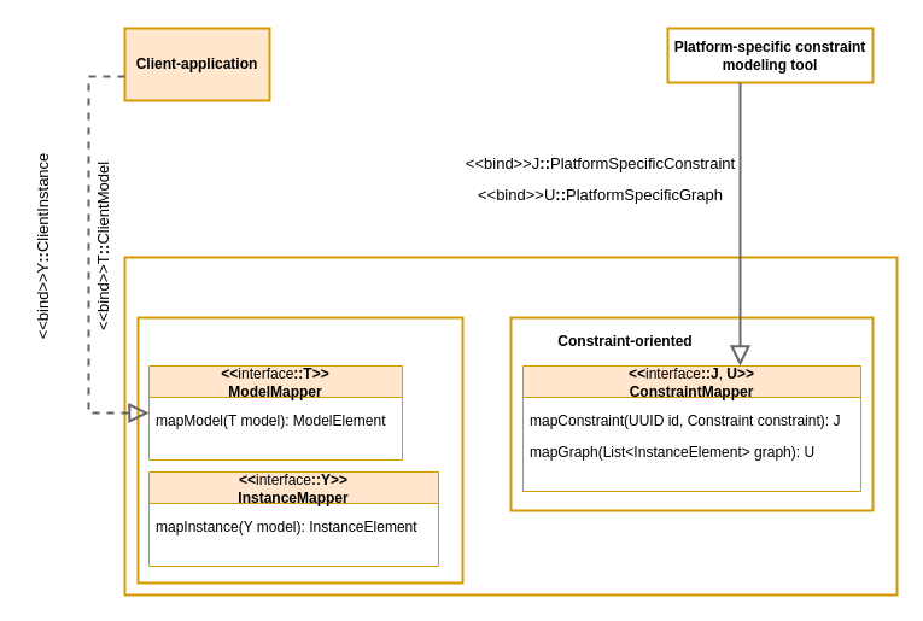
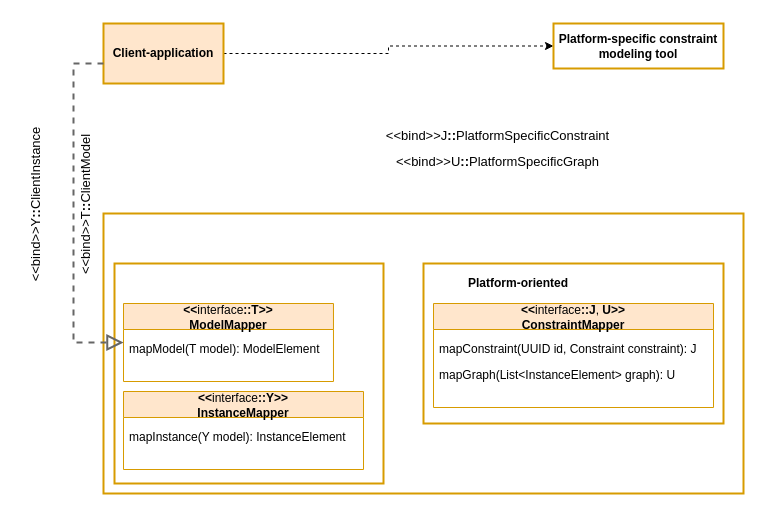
  <mxCell id="0" />
  <mxCell id="1" parent="0" />
  <mxCell id="2" value="" style="rounded=0;whiteSpace=wrap;html=1;strokeColor=#D79B00;strokeWidth=2;fontStyle=1" vertex="1" parent="1"><mxGeometry x="103" y="213" width="640" height="280" as="geometry" /></mxCell>
  <mxCell id="3" value="" style="rounded=0;whiteSpace=wrap;html=1;strokeWidth=2;strokeColor=#D79B00;fontStyle=1;container=0;" vertex="1" parent="1"><mxGeometry x="423" y="263" width="300" height="160" as="geometry" /></mxCell>
  <mxCell id="4" value="" style="rounded=0;whiteSpace=wrap;html=1;strokeWidth=2;strokeColor=#D79B00;fontStyle=1;container=0;" vertex="1" parent="1"><mxGeometry x="114" y="263" width="269" height="220" as="geometry" /></mxCell>
  <mxCell id="5" value="&lt;b&gt;&amp;lt;&amp;lt;&lt;/b&gt;interface&lt;b&gt;::T&lt;/b&gt;&lt;b style=&quot;background-color: initial;&quot;&gt;&amp;gt;&amp;gt;&lt;/b&gt;&lt;br&gt;&lt;b&gt;ModelMapper&lt;/b&gt;" style="swimlane;fontStyle=0;childLayout=stackLayout;horizontal=1;startSize=26;fillColor=#ffe6cc;horizontalStack=0;resizeParent=1;resizeParentMax=0;resizeLast=0;collapsible=1;marginBottom=0;whiteSpace=wrap;html=1;verticalAlign=middle;spacingTop=1;spacingBottom=0;spacing=2;spacingRight=0;flipH=0;flipV=0;direction=east;rotation=0;aspect=fixed;strokeColor=#d79b00;glass=0;rounded=0;shadow=0;" vertex="1" parent="1"><mxGeometry x="123" y="303" width="209.98" height="78" as="geometry" /></mxCell>
  <mxCell id="6" value="mapModel(T model): ModelElement" style="text;strokeColor=none;fillColor=none;align=left;verticalAlign=top;spacingLeft=4;spacingRight=4;overflow=hidden;rotatable=0;points=[[0,0.5],[1,0.5]];portConstraint=eastwest;whiteSpace=wrap;html=1;strokeWidth=3;spacing=2;spacingTop=6;" vertex="1" parent="5"><mxGeometry y="26" width="209.98" height="26" as="geometry" /></mxCell>
  <mxCell id="7" value="&amp;nbsp; &amp;nbsp;&amp;nbsp;" style="text;strokeColor=none;fillColor=none;align=left;verticalAlign=top;spacingLeft=4;spacingRight=4;overflow=hidden;rotatable=0;points=[[0,0.5],[1,0.5]];portConstraint=eastwest;whiteSpace=wrap;html=1;" vertex="1" parent="5"><mxGeometry y="52" width="209.98" height="26" as="geometry" /></mxCell>
  <mxCell id="8" value="&lt;b&gt;&amp;lt;&amp;lt;&lt;/b&gt;interface&lt;b&gt;::Y&lt;/b&gt;&lt;b style=&quot;background-color: initial;&quot;&gt;&amp;gt;&amp;gt;&lt;/b&gt;&lt;br&gt;&lt;b&gt;InstanceMapper&lt;/b&gt;" style="swimlane;fontStyle=0;childLayout=stackLayout;horizontal=1;startSize=26;fillColor=#ffe6cc;horizontalStack=0;resizeParent=1;resizeParentMax=0;resizeLast=0;collapsible=1;marginBottom=0;whiteSpace=wrap;html=1;verticalAlign=middle;spacingTop=1;spacingBottom=0;spacing=2;spacingRight=0;flipH=0;flipV=0;direction=east;rotation=0;aspect=fixed;strokeColor=#d79b00;glass=0;rounded=0;shadow=0;" vertex="1" parent="1"><mxGeometry x="123" y="391" width="240" height="78" as="geometry" /></mxCell>
  <mxCell id="9" value="mapInstance(Y model): InstanceElement" style="text;strokeColor=none;fillColor=none;align=left;verticalAlign=top;spacingLeft=4;spacingRight=4;overflow=hidden;rotatable=0;points=[[0,0.5],[1,0.5]];portConstraint=eastwest;whiteSpace=wrap;html=1;strokeWidth=3;spacing=2;spacingTop=6;" vertex="1" parent="8"><mxGeometry y="26" width="240" height="26" as="geometry" /></mxCell>
  <mxCell id="10" value="&amp;nbsp; &amp;nbsp;&amp;nbsp;" style="text;strokeColor=none;fillColor=none;align=left;verticalAlign=top;spacingLeft=4;spacingRight=4;overflow=hidden;rotatable=0;points=[[0,0.5],[1,0.5]];portConstraint=eastwest;whiteSpace=wrap;html=1;" vertex="1" parent="8"><mxGeometry y="52" width="240" height="26" as="geometry" /></mxCell>
  <mxCell id="11" value="&lt;b&gt;&amp;lt;&amp;lt;&lt;/b&gt;interface&lt;b&gt;::J&lt;/b&gt;, &lt;b&gt;U&lt;/b&gt;&lt;b style=&quot;background-color: initial;&quot;&gt;&amp;gt;&amp;gt;&lt;/b&gt;&lt;br&gt;&lt;b&gt;ConstraintMapper&lt;/b&gt;" style="swimlane;fontStyle=0;childLayout=stackLayout;horizontal=1;startSize=26;fillColor=#ffe6cc;horizontalStack=0;resizeParent=1;resizeParentMax=0;resizeLast=0;collapsible=1;marginBottom=0;whiteSpace=wrap;html=1;verticalAlign=middle;spacingTop=1;spacingBottom=0;spacing=2;spacingRight=0;flipH=0;flipV=0;direction=east;rotation=0;aspect=fixed;strokeColor=#d79b00;glass=0;rounded=0;shadow=0;" vertex="1" parent="1"><mxGeometry x="433" y="303" width="280" height="104" as="geometry" /></mxCell>
  <mxCell id="12" value="mapConstraint(UUID id, Constraint constraint): J" style="text;strokeColor=none;fillColor=none;align=left;verticalAlign=top;spacingLeft=4;spacingRight=4;overflow=hidden;rotatable=0;points=[[0,0.5],[1,0.5]];portConstraint=eastwest;whiteSpace=wrap;html=1;spacingTop=6;" vertex="1" parent="11"><mxGeometry y="26" width="280" height="26" as="geometry" /></mxCell>
  <mxCell id="13" value="mapGraph(List&amp;lt;InstanceElement&amp;gt; graph): U" style="text;strokeColor=none;fillColor=none;align=left;verticalAlign=top;spacingLeft=4;spacingRight=4;overflow=hidden;rotatable=0;points=[[0,0.5],[1,0.5]];portConstraint=eastwest;whiteSpace=wrap;html=1;spacingTop=6;" vertex="1" parent="11"><mxGeometry y="52" width="280" height="26" as="geometry" /></mxCell>
  <mxCell id="14" style="text;strokeColor=none;fillColor=none;align=left;verticalAlign=top;spacingLeft=4;spacingRight=4;overflow=hidden;rotatable=0;points=[[0,0.5],[1,0.5]];portConstraint=eastwest;whiteSpace=wrap;html=1;" vertex="1" parent="11"><mxGeometry y="78" width="280" height="26" as="geometry" /></mxCell>
- <mxCell id="15" value="Constraint-oriented" style="text;html=1;strokeColor=none;fillColor=none;align=center;verticalAlign=middle;whiteSpace=wrap;rounded=0;fontStyle=1;container=0;" vertex="1" parent="1"><mxGeometry x="433" y="268" width="170" height="30" as="geometry" /></mxCell>
+ <mxCell id="15" value="Platform-oriented" style="text;html=1;strokeColor=none;fillColor=none;align=center;verticalAlign=middle;whiteSpace=wrap;rounded=0;fontStyle=1;container=0;" vertex="1" parent="1"><mxGeometry x="433" y="268" width="170" height="30" as="geometry" /></mxCell>
+ <mxCell id="16" style="edgeStyle=orthogonalEdgeStyle;rounded=0;orthogonalLoop=1;jettySize=auto;html=1;exitX=1;exitY=0.5;exitDx=0;exitDy=0;entryX=0;entryY=0.5;entryDx=0;entryDy=0;dashed=1;" edge="1" parent="1" source="17" target="21"><mxGeometry relative="1" as="geometry" /></mxCell>
  <mxCell id="17" value="&lt;b&gt;Client-application&lt;/b&gt;" style="rounded=0;whiteSpace=wrap;html=1;strokeColor=#D79B00;strokeWidth=2;fillColor=#ffe6cc;" vertex="1" parent="1"><mxGeometry x="103" y="23" width="120" height="60" as="geometry" /></mxCell>
  <mxCell id="18" style="edgeStyle=orthogonalEdgeStyle;rounded=0;orthogonalLoop=1;jettySize=auto;html=1;endSize=12;endArrow=block;endFill=0;strokeWidth=2;fillColor=#f5f5f5;strokeColor=#666666;dashed=1;" edge="1" parent="1" source="17" target="5"><mxGeometry relative="1" as="geometry"><Array as="points"><mxPoint x="73" y="63" /><mxPoint x="73" y="342" /></Array></mxGeometry></mxCell>
  <mxCell id="19" value="&lt;p style=&quot;line-height: 100%; font-size: 13px;&quot;&gt;&amp;lt;&amp;lt;bind&amp;gt;&amp;gt;T&lt;b&gt;::&lt;/b&gt;ClientModel&lt;/p&gt;" style="text;html=1;strokeColor=none;fillColor=none;align=center;verticalAlign=middle;rounded=0;rotation=0;fontStyle=0;spacing=0;whiteSpace=wrap;labelBackgroundColor=none;fontColor=#000000;horizontal=0;fontSize=13;" vertex="1" parent="1"><mxGeometry x="70" y="124" width="30" height="160" as="geometry" /></mxCell>
  <mxCell id="20" value="&lt;p style=&quot;line-height: 100%; font-size: 13px;&quot;&gt;&amp;lt;&amp;lt;bind&amp;gt;&amp;gt;Y&lt;b&gt;::&lt;/b&gt;ClientInstance&lt;/p&gt;" style="text;html=1;strokeColor=none;fillColor=none;align=center;verticalAlign=middle;rounded=0;rotation=0;fontStyle=0;spacing=0;whiteSpace=wrap;labelBackgroundColor=none;fontColor=#000000;horizontal=0;fontSize=13;" vertex="1" parent="1"><mxGeometry x="20" y="124" width="30" height="160" as="geometry" /></mxCell>
  <mxCell id="21" value="&lt;b&gt;Platform-specific constraint modeling tool&lt;/b&gt;" style="rounded=0;whiteSpace=wrap;html=1;strokeColor=#D79B00;strokeWidth=2;" vertex="1" parent="1"><mxGeometry x="553" y="23" width="170" height="45" as="geometry" /></mxCell>
- <mxCell id="22" style="edgeStyle=orthogonalEdgeStyle;rounded=0;orthogonalLoop=1;jettySize=auto;html=1;endSize=12;endArrow=block;endFill=0;strokeWidth=2;fillColor=#f5f5f5;strokeColor=#666666;" edge="1" parent="1" source="21" target="11"><mxGeometry relative="1" as="geometry"><mxPoint x="113" y="73" as="sourcePoint" /><mxPoint x="133" y="352" as="targetPoint" /><Array as="points"><mxPoint x="613" y="243" /><mxPoint x="613" y="243" /></Array></mxGeometry></mxCell>
  <mxCell id="23" value="&lt;p style=&quot;line-height: 100%; font-size: 13px;&quot;&gt;&amp;lt;&amp;lt;bind&amp;gt;&amp;gt;J&lt;b&gt;::&lt;/b&gt;PlatformSpecificConstraint&lt;/p&gt;&lt;p style=&quot;line-height: 100%; font-size: 13px;&quot;&gt;&amp;lt;&amp;lt;bind&amp;gt;&amp;gt;U&lt;b&gt;::&lt;/b&gt;PlatformSpecificGraph&lt;/p&gt;" style="text;html=1;strokeColor=none;fillColor=none;align=center;verticalAlign=middle;rounded=0;rotation=90;fontStyle=0;spacing=0;whiteSpace=wrap;labelBackgroundColor=none;fontColor=#000000;horizontal=0;fontSize=13;" vertex="1" parent="1"><mxGeometry x="462" y="20" width="70" height="255" as="geometry" /></mxCell>
